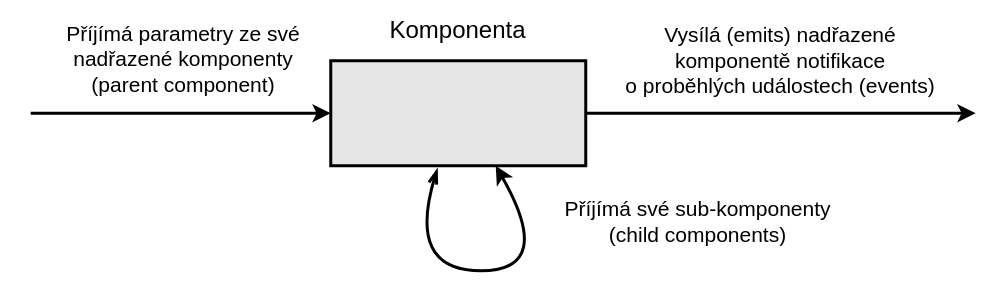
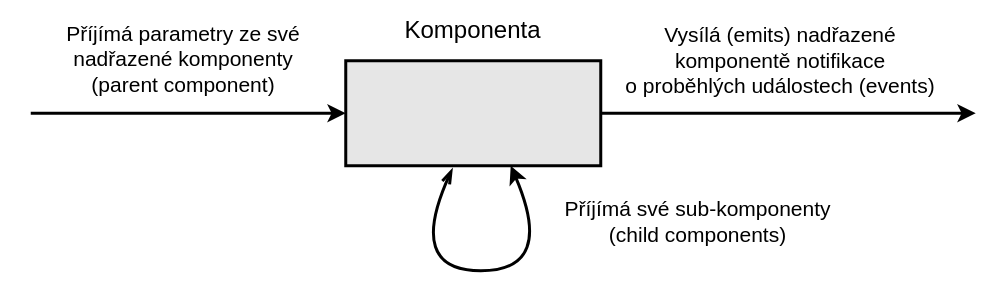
  <mxCell id="0" style=";html=1;" />
  <mxCell id="1" style=";html=1;" parent="0" />
- <mxCell id="2" value="Komponenta" style="strokeWidth=2;dashed=0;align=center;fontSize=16;shape=rect;verticalLabelPosition=top;verticalAlign=bottom;labelPosition=center;fillColor=#E6E6E6;spacingTop=0;spacingBottom=10;" vertex="1" parent="1"><mxGeometry x="220" y="40" width="170" height="70" as="geometry" /></mxCell>
+ <mxCell id="2" value="Komponenta" style="strokeWidth=2;dashed=0;align=center;fontSize=16;shape=rect;verticalLabelPosition=top;verticalAlign=bottom;labelPosition=center;fillColor=#E6E6E6;spacingTop=0;spacingBottom=10;" vertex="1" parent="1"><mxGeometry x="230" y="40" width="170" height="70" as="geometry" /></mxCell>
  <mxCell id="3" value="" style="endArrow=classic;html=1;fontSize=14;entryX=0;entryY=0.5;entryDx=0;entryDy=0;strokeWidth=2;" edge="1" parent="1" target="2"><mxGeometry width="50" height="50" relative="1" as="geometry"><mxPoint x="20" y="75" as="sourcePoint" /><mxPoint x="520" y="375" as="targetPoint" /></mxGeometry></mxCell>
  <mxCell id="4" value="Příjímá parametry ze své nadřazené komponenty (parent component) " style="text;html=1;strokeColor=none;fillColor=none;align=center;verticalAlign=middle;whiteSpace=wrap;rounded=0;fontSize=14;" vertex="1" parent="1"><mxGeometry x="37" y="29" width="170" height="20" as="geometry" /></mxCell>
  <mxCell id="5" value="" style="endArrow=classic;html=1;strokeWidth=2;fontSize=14;exitX=1;exitY=0.5;exitDx=0;exitDy=0;" edge="1" parent="1" source="2"><mxGeometry width="50" height="50" relative="1" as="geometry"><mxPoint x="470" y="430" as="sourcePoint" /><mxPoint x="650" y="75" as="targetPoint" /></mxGeometry></mxCell>
  <mxCell id="6" value="Vysílá (emits) nadřazené komponentě notifikace &lt;br&gt;o proběhlých událostech (events)" style="text;html=1;strokeColor=none;fillColor=none;align=center;verticalAlign=middle;whiteSpace=wrap;rounded=0;fontSize=14;" vertex="1" parent="1"><mxGeometry x="410" y="20" width="220" height="40" as="geometry" /></mxCell>
  <mxCell id="7" value="" style="curved=1;endArrow=classic;html=1;strokeWidth=2;fontSize=14;exitX=0.418;exitY=1.029;exitDx=0;exitDy=0;entryX=0.647;entryY=1;entryDx=0;entryDy=0;entryPerimeter=0;exitPerimeter=0;startArrow=openThin;startFill=0;" edge="1" parent="1" source="2" target="2"><mxGeometry width="50" height="50" relative="1" as="geometry"><mxPoint x="470" y="430" as="sourcePoint" /><mxPoint x="520" y="380" as="targetPoint" /><Array as="points"><mxPoint x="270" y="180" /><mxPoint x="370" y="180" /></Array></mxGeometry></mxCell>
  <mxCell id="8" value="Příjímá své sub-komponenty (child components)" style="text;html=1;strokeColor=none;fillColor=none;align=center;verticalAlign=middle;whiteSpace=wrap;rounded=0;fontSize=14;" vertex="1" parent="1"><mxGeometry x="370" y="122" width="190" height="50" as="geometry" /></mxCell>
